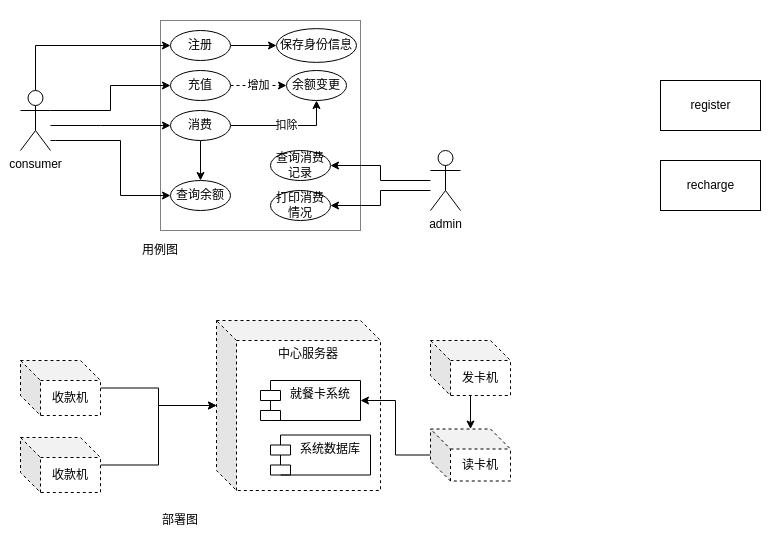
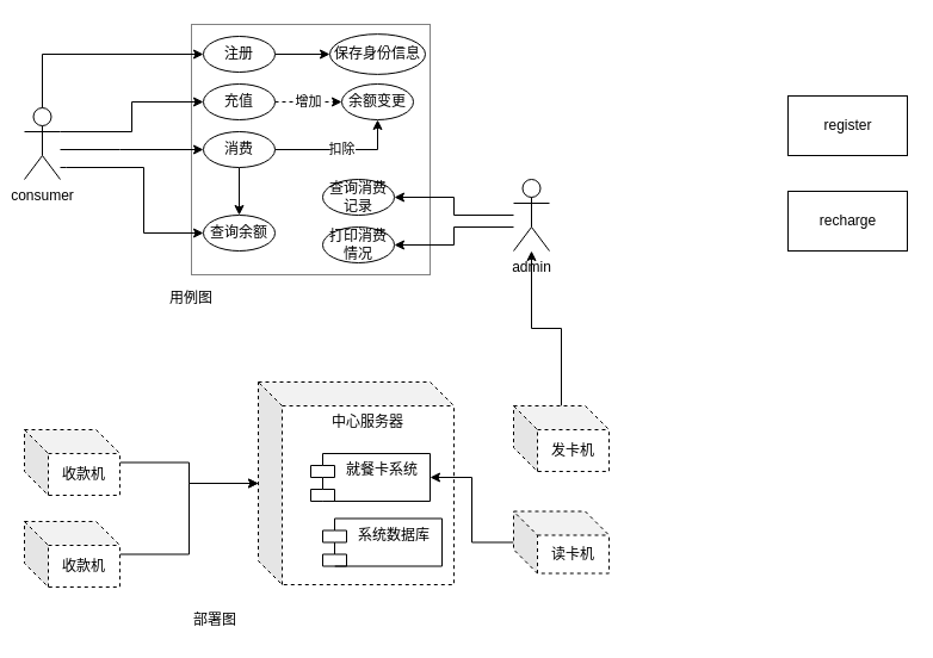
  <mxCell id="0" />
  <mxCell id="1" parent="0" />
  <mxCell id="2" value="" style="rounded=0;whiteSpace=wrap;html=1;dashed=1;dashPattern=1 1;" vertex="1" parent="1"><mxGeometry x="160" y="20" width="200" height="210" as="geometry" /></mxCell>
  <mxCell id="3" style="edgeStyle=orthogonalEdgeStyle;rounded=0;orthogonalLoop=1;jettySize=auto;html=1;entryX=1;entryY=0.5;entryDx=0;entryDy=0;" edge="1" parent="1" source="5" target="21"><mxGeometry relative="1" as="geometry" /></mxCell>
  <mxCell id="4" style="edgeStyle=orthogonalEdgeStyle;rounded=0;orthogonalLoop=1;jettySize=auto;html=1;entryX=1;entryY=0.5;entryDx=0;entryDy=0;" edge="1" parent="1" source="5" target="22"><mxGeometry relative="1" as="geometry"><Array as="points"><mxPoint x="380" y="190" /><mxPoint x="380" y="205" /></Array></mxGeometry></mxCell>
  <mxCell id="5" value="admin" style="shape=umlActor;verticalLabelPosition=bottom;verticalAlign=top;html=1;outlineConnect=0;" vertex="1" parent="1"><mxGeometry x="430" y="150" width="30" height="60" as="geometry" /></mxCell>
  <mxCell id="6" style="edgeStyle=orthogonalEdgeStyle;rounded=0;orthogonalLoop=1;jettySize=auto;html=1;" edge="1" parent="1" source="10" target="12"><mxGeometry relative="1" as="geometry"><Array as="points"><mxPoint x="35" y="45" /></Array></mxGeometry></mxCell>
  <mxCell id="7" value="" style="edgeStyle=orthogonalEdgeStyle;rounded=0;orthogonalLoop=1;jettySize=auto;html=1;" edge="1" parent="1" source="10" target="15"><mxGeometry relative="1" as="geometry"><Array as="points"><mxPoint x="110" y="110" /><mxPoint x="110" y="85" /></Array></mxGeometry></mxCell>
  <mxCell id="8" style="edgeStyle=orthogonalEdgeStyle;rounded=0;orthogonalLoop=1;jettySize=auto;html=1;entryX=0;entryY=0.5;entryDx=0;entryDy=0;" edge="1" parent="1" source="10" target="19"><mxGeometry relative="1" as="geometry"><Array as="points"><mxPoint x="100" y="125" /><mxPoint x="100" y="125" /></Array></mxGeometry></mxCell>
  <mxCell id="9" style="edgeStyle=orthogonalEdgeStyle;rounded=0;orthogonalLoop=1;jettySize=auto;html=1;entryX=0;entryY=0.5;entryDx=0;entryDy=0;" edge="1" parent="1" source="10" target="20"><mxGeometry relative="1" as="geometry"><Array as="points"><mxPoint x="55" y="140" /><mxPoint x="120" y="140" /><mxPoint x="120" y="165" /></Array></mxGeometry></mxCell>
  <mxCell id="10" value="consumer" style="shape=umlActor;verticalLabelPosition=bottom;verticalAlign=top;html=1;outlineConnect=0;" vertex="1" parent="1"><mxGeometry x="20" y="90" width="30" height="60" as="geometry" /></mxCell>
  <mxCell id="11" value="" style="edgeStyle=orthogonalEdgeStyle;rounded=0;orthogonalLoop=1;jettySize=auto;html=1;" edge="1" parent="1" source="12" target="13"><mxGeometry relative="1" as="geometry" /></mxCell>
  <mxCell id="12" value="注册" style="ellipse;whiteSpace=wrap;html=1;" vertex="1" parent="1"><mxGeometry x="170" y="30" width="60" height="30" as="geometry" /></mxCell>
  <mxCell id="13" value="保存身份信息" style="ellipse;whiteSpace=wrap;html=1;" vertex="1" parent="1"><mxGeometry x="276" y="28.13" width="80" height="33.75" as="geometry" /></mxCell>
  <mxCell id="14" value="增加" style="edgeStyle=orthogonalEdgeStyle;rounded=0;orthogonalLoop=1;jettySize=auto;html=1;dashed=1;" edge="1" parent="1" source="15" target="16"><mxGeometry relative="1" as="geometry" /></mxCell>
  <mxCell id="15" value="充值" style="ellipse;whiteSpace=wrap;html=1;" vertex="1" parent="1"><mxGeometry x="170" y="70" width="60" height="30" as="geometry" /></mxCell>
  <mxCell id="16" value="余额变更" style="ellipse;whiteSpace=wrap;html=1;" vertex="1" parent="1"><mxGeometry x="286" y="70" width="60" height="30" as="geometry" /></mxCell>
  <mxCell id="17" value="扣除" style="edgeStyle=orthogonalEdgeStyle;rounded=0;orthogonalLoop=1;jettySize=auto;html=1;" edge="1" parent="1" source="19" target="16"><mxGeometry relative="1" as="geometry" /></mxCell>
  <mxCell id="18" value="" style="edgeStyle=orthogonalEdgeStyle;rounded=0;orthogonalLoop=1;jettySize=auto;html=1;" edge="1" parent="1" source="19" target="20"><mxGeometry relative="1" as="geometry" /></mxCell>
  <mxCell id="19" value="消费" style="ellipse;whiteSpace=wrap;html=1;" vertex="1" parent="1"><mxGeometry x="170" y="110" width="60" height="30" as="geometry" /></mxCell>
  <mxCell id="20" value="查询余额" style="ellipse;whiteSpace=wrap;html=1;" vertex="1" parent="1"><mxGeometry x="170" y="180" width="60" height="30" as="geometry" /></mxCell>
  <mxCell id="21" value="查询消费记录" style="ellipse;whiteSpace=wrap;html=1;" vertex="1" parent="1"><mxGeometry x="270" y="150" width="60" height="30" as="geometry" /></mxCell>
  <mxCell id="22" value="打印消费情况" style="ellipse;whiteSpace=wrap;html=1;" vertex="1" parent="1"><mxGeometry x="270" y="190" width="60" height="30" as="geometry" /></mxCell>
  <mxCell id="23" value="" style="edgeStyle=orthogonalEdgeStyle;rounded=0;orthogonalLoop=1;jettySize=auto;html=1;" edge="1" parent="1" source="24" target="25"><mxGeometry relative="1" as="geometry" /></mxCell>
  <mxCell id="24" value="收款机" style="shape=cube;whiteSpace=wrap;html=1;boundedLbl=1;backgroundOutline=1;darkOpacity=0.05;darkOpacity2=0.1;dashed=1;" vertex="1" parent="1"><mxGeometry x="20" y="360" width="80" height="55" as="geometry" /></mxCell>
  <mxCell id="25" value="中心服务器" style="shape=cube;whiteSpace=wrap;html=1;boundedLbl=1;backgroundOutline=1;darkOpacity=0.05;darkOpacity2=0.1;dashed=1;align=center;verticalAlign=top;" vertex="1" parent="1"><mxGeometry x="216" y="320" width="164" height="170" as="geometry" /></mxCell>
  <mxCell id="26" value="就餐卡系统" style="shape=module;align=left;spacingLeft=20;align=center;verticalAlign=top;" vertex="1" parent="1"><mxGeometry x="260" y="380" width="100" height="40" as="geometry" /></mxCell>
  <mxCell id="27" value="系统数据库" style="shape=module;align=left;spacingLeft=20;align=center;verticalAlign=top;" vertex="1" parent="1"><mxGeometry x="270" y="434.5" width="100" height="40" as="geometry" /></mxCell>
  <mxCell id="28" value="" style="edgeStyle=orthogonalEdgeStyle;rounded=0;orthogonalLoop=1;jettySize=auto;html=1;" edge="1" parent="1" source="29" target="25"><mxGeometry relative="1" as="geometry" /></mxCell>
  <mxCell id="29" value="收款机" style="shape=cube;whiteSpace=wrap;html=1;boundedLbl=1;backgroundOutline=1;darkOpacity=0.05;darkOpacity2=0.1;dashed=1;" vertex="1" parent="1"><mxGeometry x="20" y="437" width="80" height="55" as="geometry" /></mxCell>
  <mxCell id="30" value="部署图" style="text;html=1;strokeColor=none;fillColor=none;align=center;verticalAlign=middle;whiteSpace=wrap;rounded=0;dashed=1;" vertex="1" parent="1"><mxGeometry x="160" y="510" width="40" height="20" as="geometry" /></mxCell>
  <mxCell id="31" value="用例图" style="text;html=1;strokeColor=none;fillColor=none;align=center;verticalAlign=middle;whiteSpace=wrap;rounded=0;dashed=1;" vertex="1" parent="1"><mxGeometry x="140" y="240" width="40" height="20" as="geometry" /></mxCell>
- <mxCell id="32" value="" style="edgeStyle=orthogonalEdgeStyle;rounded=0;orthogonalLoop=1;jettySize=auto;html=1;" edge="1" parent="1" source="33" target="35"><mxGeometry relative="1" as="geometry" /></mxCell>
+ <mxCell id="32" value="" style="edgeStyle=orthogonalEdgeStyle;rounded=0;orthogonalLoop=1;jettySize=auto;html=1;" edge="1" parent="1" source="33" target="5"><mxGeometry relative="1" as="geometry" /></mxCell>
  <mxCell id="33" value="发卡机" style="shape=cube;whiteSpace=wrap;html=1;boundedLbl=1;backgroundOutline=1;darkOpacity=0.05;darkOpacity2=0.1;dashed=1;" vertex="1" parent="1"><mxGeometry x="430" y="340" width="80" height="55" as="geometry" /></mxCell>
  <mxCell id="34" value="" style="edgeStyle=orthogonalEdgeStyle;rounded=0;orthogonalLoop=1;jettySize=auto;html=1;entryX=1;entryY=0.5;entryDx=0;entryDy=0;" edge="1" parent="1" source="35" target="26"><mxGeometry relative="1" as="geometry" /></mxCell>
  <mxCell id="35" value="读卡机" style="shape=cube;whiteSpace=wrap;html=1;boundedLbl=1;backgroundOutline=1;darkOpacity=0.05;darkOpacity2=0.1;dashed=1;" vertex="1" parent="1"><mxGeometry x="430" y="428.5" width="80" height="52" as="geometry" /></mxCell>
  <mxCell id="36" value="register" style="html=1;" vertex="1" parent="1"><mxGeometry x="660" y="80" width="100" height="50" as="geometry" /></mxCell>
  <mxCell id="37" value="recharge" style="html=1;" vertex="1" parent="1"><mxGeometry x="660" y="160" width="100" height="50" as="geometry" /></mxCell>
